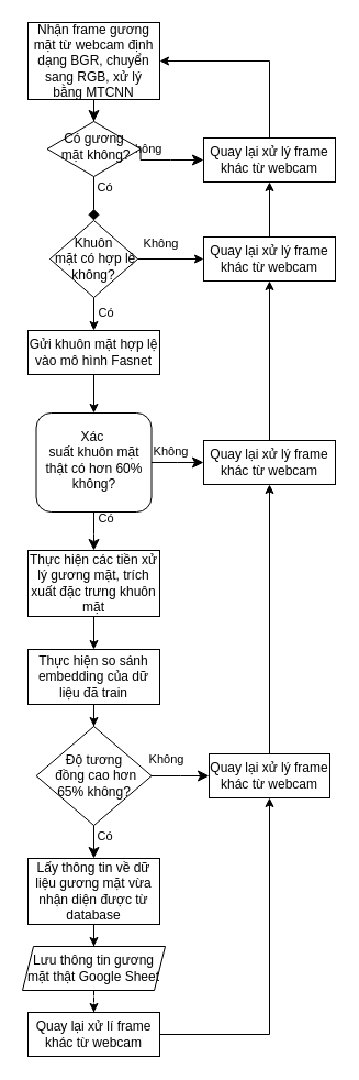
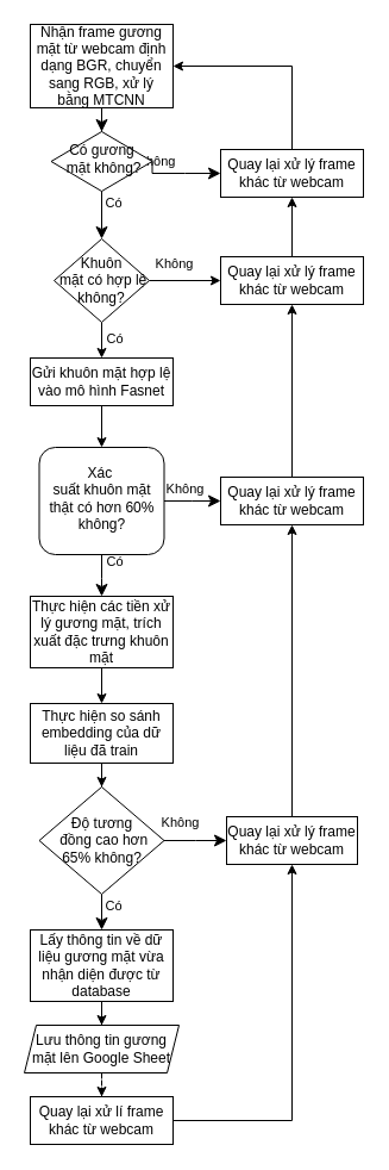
  <mxCell id="0" />
  <mxCell id="1" parent="0" />
  <mxCell id="2" value="" style="rounded=0;html=1;jettySize=auto;orthogonalLoop=1;fontSize=11;endArrow=classic;endFill=1;endSize=8;strokeWidth=1;shadow=0;labelBackgroundColor=none;edgeStyle=orthogonalEdgeStyle;exitX=0.5;exitY=1;exitDx=0;exitDy=0;" parent="1" source="26" target="4" edge="1"><mxGeometry relative="1" as="geometry"><mxPoint x="85" y="90" as="sourcePoint" /></mxGeometry></mxCell>
  <mxCell id="3" value="Không" style="edgeStyle=orthogonalEdgeStyle;rounded=0;html=1;jettySize=auto;orthogonalLoop=1;fontSize=11;endArrow=classic;endFill=1;endSize=8;strokeWidth=1;shadow=0;labelBackgroundColor=none;entryX=0;entryY=0.5;entryDx=0;entryDy=0;exitX=1;exitY=0.5;exitDx=0;exitDy=0;" parent="1" source="4" target="19" edge="1"><mxGeometry x="-0.604" y="10" relative="1" as="geometry"><mxPoint as="offset" /><mxPoint x="185" y="160" as="targetPoint" /><Array as="points"><mxPoint x="155" y="145" /><mxPoint x="155" y="145" /></Array></mxGeometry></mxCell>
  <mxCell id="4" value="Có gương&lt;div&gt;&amp;nbsp;mặt không?&lt;/div&gt;" style="rhombus;whiteSpace=wrap;html=1;shadow=0;fontFamily=Helvetica;fontSize=12;align=center;strokeWidth=1;spacing=6;spacingTop=-4;" parent="1" vertex="1"><mxGeometry x="42.5" y="110" width="85" height="50" as="geometry" /></mxCell>
  <mxCell id="5" value="Có" style="rounded=0;html=1;jettySize=auto;orthogonalLoop=1;fontSize=11;endArrow=classic;endFill=1;endSize=8;strokeWidth=1;shadow=0;labelBackgroundColor=none;edgeStyle=orthogonalEdgeStyle;" parent="1" source="7" edge="1"><mxGeometry x="-0.718" y="10" relative="1" as="geometry"><mxPoint x="1" y="1" as="offset" /><mxPoint x="85" y="500" as="targetPoint" /></mxGeometry></mxCell>
  <mxCell id="6" value="Không" style="edgeStyle=orthogonalEdgeStyle;rounded=0;html=1;jettySize=auto;orthogonalLoop=1;fontSize=11;endArrow=classic;endFill=1;endSize=8;strokeWidth=1;shadow=0;labelBackgroundColor=none;" parent="1" source="7" edge="1"><mxGeometry x="-0.271" y="10" relative="1" as="geometry"><mxPoint as="offset" /><mxPoint x="185" y="420" as="targetPoint" /></mxGeometry></mxCell>
  <mxCell id="7" value="&lt;div&gt;Xác&amp;nbsp;&lt;/div&gt;&lt;div&gt;suất khuôn mặt thật có hơn 60% không?&lt;/div&gt;" style="whiteSpace=wrap;html=1;shadow=0;fontFamily=Helvetica;fontSize=12;align=center;strokeWidth=1;spacing=6;spacingTop=-4;rounded=1;" parent="1" vertex="1"><mxGeometry x="32.5" y="375" width="105" height="90" as="geometry" /></mxCell>
  <mxCell id="8" value="" style="edgeStyle=orthogonalEdgeStyle;rounded=0;orthogonalLoop=1;jettySize=auto;html=1;" edge="1" parent="1"><mxGeometry relative="1" as="geometry"><mxPoint x="85" y="560" as="sourcePoint" /><mxPoint x="85" y="590" as="targetPoint" /></mxGeometry></mxCell>
  <mxCell id="9" value="" style="edgeStyle=orthogonalEdgeStyle;rounded=0;orthogonalLoop=1;jettySize=auto;html=1;endArrow=classic;endFill=1;exitX=0.5;exitY=1;exitDx=0;exitDy=0;" edge="1" parent="1" source="17" target="7"><mxGeometry relative="1" as="geometry"><mxPoint x="85" y="350" as="sourcePoint" /><Array as="points" /></mxGeometry></mxCell>
  <mxCell id="10" value="" style="edgeStyle=orthogonalEdgeStyle;rounded=0;orthogonalLoop=1;jettySize=auto;html=1;exitX=0.5;exitY=1;exitDx=0;exitDy=0;" edge="1" parent="1" source="15" target="11"><mxGeometry relative="1" as="geometry"><mxPoint x="85" y="650" as="sourcePoint" /></mxGeometry></mxCell>
  <mxCell id="11" value="&lt;div&gt;Độ&amp;nbsp;&lt;span style=&quot;background-color: transparent; color: light-dark(rgb(0, 0, 0), rgb(255, 255, 255));&quot;&gt;tương&lt;/span&gt;&lt;/div&gt;&lt;div&gt;&amp;nbsp;đồng cao hơn 65%&amp;nbsp;&lt;span style=&quot;background-color: transparent; color: light-dark(rgb(0, 0, 0), rgb(255, 255, 255));&quot;&gt;không?&lt;/span&gt;&lt;/div&gt;" style="rhombus;whiteSpace=wrap;html=1;" vertex="1" parent="1"><mxGeometry x="32.5" y="660" width="105" height="90" as="geometry" /></mxCell>
  <mxCell id="12" value="Không" style="edgeStyle=orthogonalEdgeStyle;rounded=0;html=1;jettySize=auto;orthogonalLoop=1;fontSize=11;endArrow=classic;endFill=1;endSize=8;strokeWidth=1;shadow=0;labelBackgroundColor=none;exitX=1;exitY=0.5;exitDx=0;exitDy=0;" edge="1" parent="1" source="11"><mxGeometry x="-0.511" y="15" relative="1" as="geometry"><mxPoint as="offset" /><mxPoint x="130" y="704.76" as="sourcePoint" /><mxPoint x="190" y="705" as="targetPoint" /></mxGeometry></mxCell>
  <mxCell id="13" value="Có" style="rounded=0;html=1;jettySize=auto;orthogonalLoop=1;fontSize=11;endArrow=classic;endFill=1;endSize=8;strokeWidth=1;shadow=0;labelBackgroundColor=none;edgeStyle=orthogonalEdgeStyle;entryX=0.5;entryY=0;entryDx=0;entryDy=0;" edge="1" parent="1"><mxGeometry x="-0.333" y="10" relative="1" as="geometry"><mxPoint as="offset" /><mxPoint x="85" y="750" as="sourcePoint" /><mxPoint x="85" y="780" as="targetPoint" /><Array as="points" /></mxGeometry></mxCell>
  <mxCell id="14" style="edgeStyle=orthogonalEdgeStyle;rounded=0;orthogonalLoop=1;jettySize=auto;html=1;entryX=0.5;entryY=1;entryDx=0;entryDy=0;" edge="1" parent="1"><mxGeometry relative="1" as="geometry"><mxPoint x="245" y="715" as="sourcePoint" /><mxPoint x="245" y="440" as="targetPoint" /></mxGeometry></mxCell>
  <mxCell id="15" value="Thực hiện so sánh embedding của dữ liệu đã train" style="rounded=0;whiteSpace=wrap;html=1;" vertex="1" parent="1"><mxGeometry x="25" y="590" width="120" height="50" as="geometry" /></mxCell>
  <mxCell id="16" value="Thực hiện các tiền xử lý gương mặt, trích xuất đặc trưng khuôn mặt" style="whiteSpace=wrap;html=1;" vertex="1" parent="1"><mxGeometry x="25" y="500" width="120" height="60" as="geometry" /></mxCell>
  <mxCell id="17" value="Gửi khuôn mặt hợp lệ vào mô hình Fasnet" style="whiteSpace=wrap;html=1;" vertex="1" parent="1"><mxGeometry x="25" y="300" width="120" height="40" as="geometry" /></mxCell>
  <mxCell id="18" style="edgeStyle=orthogonalEdgeStyle;rounded=0;orthogonalLoop=1;jettySize=auto;html=1;entryX=1;entryY=0.5;entryDx=0;entryDy=0;" edge="1" parent="1" source="19" target="26"><mxGeometry relative="1" as="geometry"><Array as="points"><mxPoint x="245" y="55" /></Array></mxGeometry></mxCell>
  <mxCell id="19" value="Quay lại xử lý frame khác từ webcam" style="whiteSpace=wrap;html=1;" vertex="1" parent="1"><mxGeometry x="185" y="125" width="120" height="40" as="geometry" /></mxCell>
- <mxCell id="20" value="Có" style="rounded=0;html=1;jettySize=auto;orthogonalLoop=1;fontSize=11;endArrow=diamond;endFill=1;endSize=8;strokeWidth=1;shadow=0;labelBackgroundColor=none;edgeStyle=orthogonalEdgeStyle;exitX=0.5;exitY=1;exitDx=0;exitDy=0;entryX=0.5;entryY=0;entryDx=0;entryDy=0;" edge="1" parent="1" source="4" target="31"><mxGeometry x="-0.506" y="10" relative="1" as="geometry"><mxPoint as="offset" /><mxPoint x="84.71" y="275" as="sourcePoint" /><mxPoint x="85" y="220" as="targetPoint" /></mxGeometry></mxCell>
+ <mxCell id="20" value="Có" style="rounded=0;html=1;jettySize=auto;orthogonalLoop=1;fontSize=11;endArrow=classic;endFill=1;endSize=8;strokeWidth=1;shadow=0;labelBackgroundColor=none;edgeStyle=orthogonalEdgeStyle;exitX=0.5;exitY=1;exitDx=0;exitDy=0;entryX=0.5;entryY=0;entryDx=0;entryDy=0;" edge="1" parent="1" source="4" target="31"><mxGeometry x="-0.506" y="10" relative="1" as="geometry"><mxPoint as="offset" /><mxPoint x="84.71" y="275" as="sourcePoint" /><mxPoint x="85" y="220" as="targetPoint" /></mxGeometry></mxCell>
  <mxCell id="21" style="edgeStyle=orthogonalEdgeStyle;rounded=0;orthogonalLoop=1;jettySize=auto;html=1;entryX=0.5;entryY=1;entryDx=0;entryDy=0;" edge="1" parent="1" source="22" target="33"><mxGeometry relative="1" as="geometry" /></mxCell>
  <mxCell id="22" value="Quay lại xử lý frame khác từ webcam" style="whiteSpace=wrap;html=1;" vertex="1" parent="1"><mxGeometry x="185" y="400" width="120" height="40" as="geometry" /></mxCell>
  <mxCell id="23" value="Quay lại xử lý frame khác từ webcam" style="whiteSpace=wrap;html=1;" vertex="1" parent="1"><mxGeometry x="190" y="685" width="110" height="40" as="geometry" /></mxCell>
  <mxCell id="24" style="edgeStyle=orthogonalEdgeStyle;rounded=0;orthogonalLoop=1;jettySize=auto;html=1;" edge="1" parent="1" source="25" target="23"><mxGeometry relative="1" as="geometry" /></mxCell>
  <mxCell id="25" value="Quay lại xử lí frame khác từ webcam" style="whiteSpace=wrap;html=1;" vertex="1" parent="1"><mxGeometry x="25" y="920" width="120" height="40" as="geometry" /></mxCell>
  <mxCell id="26" value="Nhận frame gương mặt từ webcam định dạng BGR, chuyển sang RGB, xử lý bằng MTCNN" style="whiteSpace=wrap;html=1;" vertex="1" parent="1"><mxGeometry x="25" y="20" width="120" height="70" as="geometry" /></mxCell>
  <mxCell id="27" value="" style="edgeStyle=orthogonalEdgeStyle;rounded=0;orthogonalLoop=1;jettySize=auto;html=1;" edge="1" parent="1" source="31" target="17"><mxGeometry relative="1" as="geometry"><Array as="points"><mxPoint x="85" y="270" /><mxPoint x="85" y="270" /></Array></mxGeometry></mxCell>
  <mxCell id="28" value="Có" style="edgeLabel;html=1;align=center;verticalAlign=middle;resizable=0;points=[];" vertex="1" connectable="0" parent="27"><mxGeometry x="-0.486" y="2" relative="1" as="geometry"><mxPoint x="8" y="5" as="offset" /></mxGeometry></mxCell>
  <mxCell id="29" style="edgeStyle=orthogonalEdgeStyle;rounded=0;orthogonalLoop=1;jettySize=auto;html=1;entryX=0;entryY=0.5;entryDx=0;entryDy=0;" edge="1" parent="1" source="31" target="33"><mxGeometry relative="1" as="geometry"><mxPoint x="185" y="235" as="targetPoint" /></mxGeometry></mxCell>
  <mxCell id="30" value="Không" style="edgeLabel;html=1;align=center;verticalAlign=middle;resizable=0;points=[];" vertex="1" connectable="0" parent="29"><mxGeometry x="-0.471" y="1" relative="1" as="geometry"><mxPoint x="4" y="-14" as="offset" /></mxGeometry></mxCell>
  <mxCell id="31" value="Khuôn&lt;div&gt;&amp;nbsp;mặt có hợp lệ không?&lt;/div&gt;" style="rhombus;whiteSpace=wrap;html=1;" vertex="1" parent="1"><mxGeometry x="45" y="200" width="80" height="70" as="geometry" /></mxCell>
  <mxCell id="32" value="" style="edgeStyle=orthogonalEdgeStyle;rounded=0;orthogonalLoop=1;jettySize=auto;html=1;" edge="1" parent="1" source="33" target="19"><mxGeometry relative="1" as="geometry" /></mxCell>
  <mxCell id="33" value="Quay lại xử lý frame khác từ webcam" style="whiteSpace=wrap;html=1;" vertex="1" parent="1"><mxGeometry x="185" y="215" width="120" height="40" as="geometry" /></mxCell>
  <mxCell id="34" style="edgeStyle=orthogonalEdgeStyle;rounded=0;orthogonalLoop=1;jettySize=auto;html=1;entryX=0.5;entryY=0;entryDx=0;entryDy=0;" edge="1" parent="1" source="35" target="37"><mxGeometry relative="1" as="geometry"><mxPoint x="85" y="860" as="targetPoint" /><Array as="points" /></mxGeometry></mxCell>
  <mxCell id="35" value="Lấy thông tin về dữ liệu gương mặt vừa nhận diện được từ database" style="whiteSpace=wrap;html=1;" vertex="1" parent="1"><mxGeometry x="25" y="780" width="120" height="60" as="geometry" /></mxCell>
  <mxCell id="36" value="" style="edgeStyle=orthogonalEdgeStyle;rounded=0;orthogonalLoop=1;jettySize=auto;html=1;dashed=1;" edge="1" parent="1" source="37" target="25"><mxGeometry relative="1" as="geometry" /></mxCell>
- <mxCell id="37" value="Lưu thông tin gương mặt thật Google Sheet" style="shape=parallelogram;perimeter=parallelogramPerimeter;whiteSpace=wrap;html=1;fixedSize=1;size=10;" vertex="1" parent="1"><mxGeometry x="20" y="860" width="130" height="40" as="geometry" /></mxCell>
+ <mxCell id="37" value="Lưu thông tin gương mặt lên Google Sheet" style="shape=parallelogram;perimeter=parallelogramPerimeter;whiteSpace=wrap;html=1;fixedSize=1;size=10;" vertex="1" parent="1"><mxGeometry x="20" y="860" width="130" height="40" as="geometry" /></mxCell>
